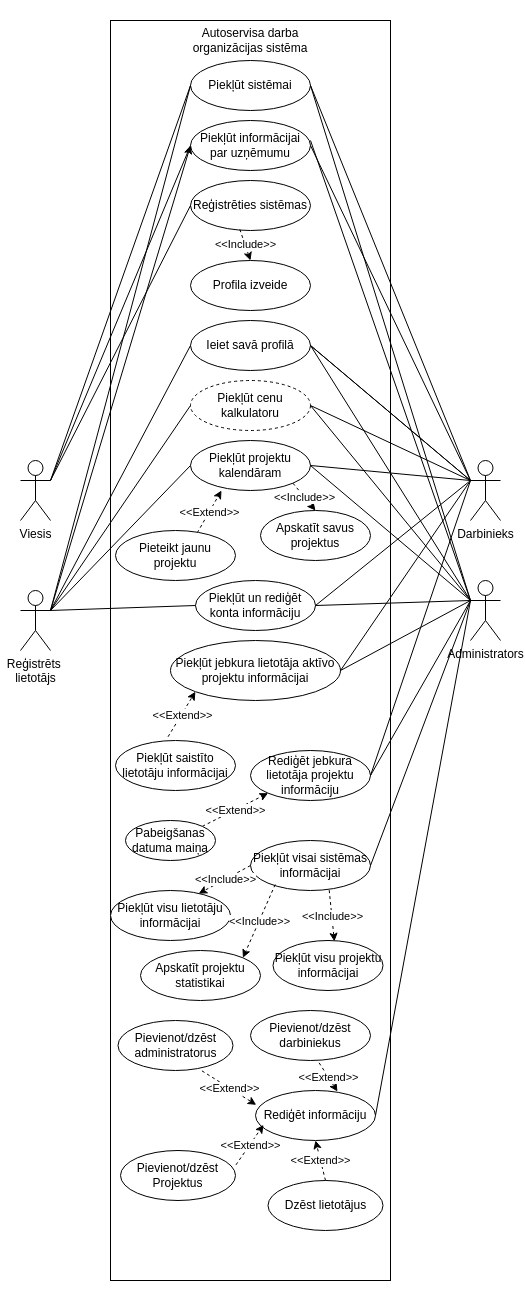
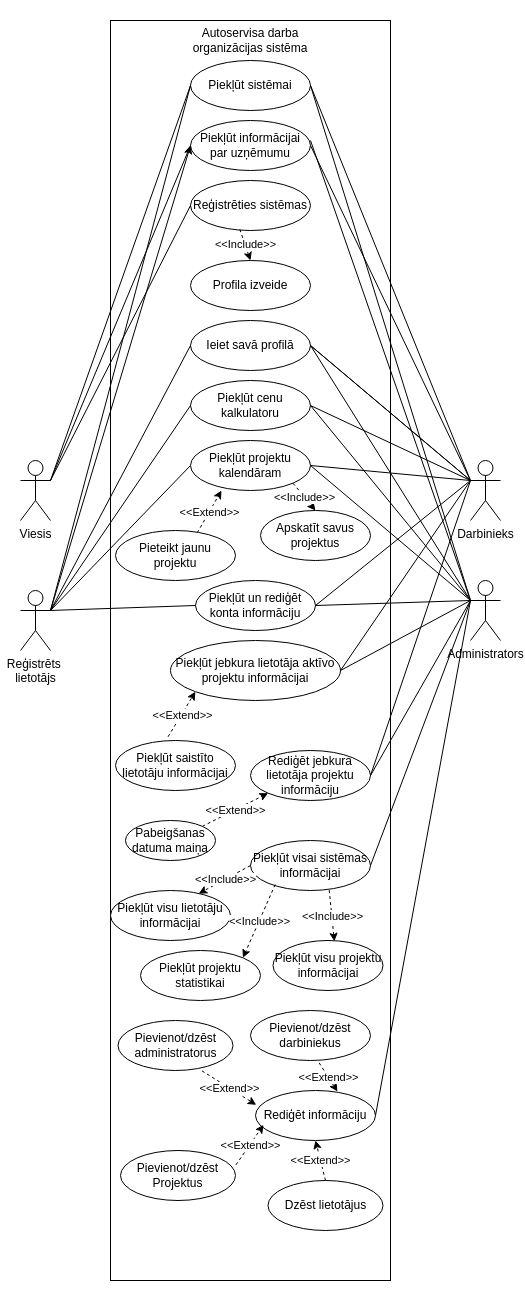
  <mxCell id="0" />
  <mxCell id="1" parent="0" />
  <mxCell id="2" value="Viesis" style="shape=umlActor;verticalLabelPosition=bottom;verticalAlign=top;html=1;outlineConnect=0;" parent="1" vertex="1"><mxGeometry x="20" y="460" width="30" height="60" as="geometry" /></mxCell>
  <mxCell id="3" value="Reģistrēts&amp;nbsp;&lt;div&gt;lietotājs&lt;/div&gt;" style="shape=umlActor;verticalLabelPosition=bottom;verticalAlign=top;html=1;outlineConnect=0;" parent="1" vertex="1"><mxGeometry x="20" y="590" width="30" height="60" as="geometry" /></mxCell>
  <mxCell id="4" value="Administrators" style="shape=umlActor;verticalLabelPosition=bottom;verticalAlign=top;html=1;outlineConnect=0;" parent="1" vertex="1"><mxGeometry x="470" y="580" width="30" height="60" as="geometry" /></mxCell>
  <mxCell id="5" value="Darbinieks" style="shape=umlActor;verticalLabelPosition=bottom;verticalAlign=top;html=1;outlineConnect=0;" parent="1" vertex="1"><mxGeometry x="470" y="460" width="30" height="60" as="geometry" /></mxCell>
  <mxCell id="6" value="" style="rounded=0;whiteSpace=wrap;html=1;fillColor=none;" parent="1" vertex="1"><mxGeometry x="110" width="280" height="1260" as="geometry" y="20" /></mxCell>
  <mxCell id="7" value="Autoservisa darba organizācijas sistēma" style="text;html=1;align=center;verticalAlign=middle;whiteSpace=wrap;rounded=0;" parent="1" vertex="1"><mxGeometry x="170" width="160" height="40" as="geometry" y="20" /></mxCell>
  <mxCell id="8" value="Piekļūt sistēmai" style="ellipse;whiteSpace=wrap;html=1;" parent="1" vertex="1"><mxGeometry x="190" y="60" width="120" height="50" as="geometry" /></mxCell>
  <mxCell id="9" value="" style="endArrow=none;html=1;rounded=0;entryX=0;entryY=0.5;entryDx=0;entryDy=0;" parent="1" target="8" edge="1"><mxGeometry width="50" height="50" relative="1" as="geometry"><mxPoint x="50" y="480" as="sourcePoint" /><mxPoint x="300" y="570" as="targetPoint" /></mxGeometry></mxCell>
  <mxCell id="10" value="" style="endArrow=none;html=1;rounded=0;entryX=0;entryY=0.5;entryDx=0;entryDy=0;exitX=1;exitY=0.333;exitDx=0;exitDy=0;exitPerimeter=0;" parent="1" source="3" target="8" edge="1"><mxGeometry width="50" height="50" relative="1" as="geometry"><mxPoint x="250" y="620" as="sourcePoint" /><mxPoint x="300" y="570" as="targetPoint" /></mxGeometry></mxCell>
  <mxCell id="11" value="Piekļūt informācijai par uzņēmumu" style="ellipse;whiteSpace=wrap;html=1;" parent="1" vertex="1"><mxGeometry x="190" y="120" width="120" height="50" as="geometry" /></mxCell>
  <mxCell id="12" value="" style="endArrow=classic;html=1;rounded=0;entryX=0;entryY=0.5;entryDx=0;entryDy=0;exitX=1;exitY=0.333;exitDx=0;exitDy=0;exitPerimeter=0;" parent="1" source="3" target="11" edge="1"><mxGeometry width="50" height="50" relative="1" as="geometry"><mxPoint x="70" y="610" as="sourcePoint" /><mxPoint x="300" y="570" as="targetPoint" /></mxGeometry></mxCell>
  <mxCell id="13" value="" style="endArrow=none;html=1;rounded=0;entryX=0;entryY=0.5;entryDx=0;entryDy=0;" parent="1" target="11" edge="1"><mxGeometry width="50" height="50" relative="1" as="geometry"><mxPoint x="50" y="480" as="sourcePoint" /><mxPoint x="210" y="345" as="targetPoint" /></mxGeometry></mxCell>
  <mxCell id="14" value="" style="endArrow=none;html=1;rounded=0;entryX=1;entryY=0.5;entryDx=0;entryDy=0;exitX=0;exitY=0.333;exitDx=0;exitDy=0;exitPerimeter=0;" parent="1" source="5" target="8" edge="1"><mxGeometry width="50" height="50" relative="1" as="geometry"><mxPoint x="250" y="320" as="sourcePoint" /><mxPoint x="300" y="270" as="targetPoint" /></mxGeometry></mxCell>
  <mxCell id="15" value="" style="endArrow=none;html=1;rounded=0;entryX=1;entryY=0.5;entryDx=0;entryDy=0;" parent="1" target="11" edge="1"><mxGeometry width="50" height="50" relative="1" as="geometry"><mxPoint x="470" y="480" as="sourcePoint" /><mxPoint x="300" y="270" as="targetPoint" /></mxGeometry></mxCell>
  <mxCell id="16" value="" style="endArrow=none;html=1;rounded=0;exitX=0;exitY=0.333;exitDx=0;exitDy=0;exitPerimeter=0;entryX=1;entryY=0.4;entryDx=0;entryDy=0;entryPerimeter=0;" parent="1" source="4" target="11" edge="1"><mxGeometry width="50" height="50" relative="1" as="geometry"><mxPoint x="250" y="320" as="sourcePoint" /><mxPoint x="300" y="270" as="targetPoint" /></mxGeometry></mxCell>
  <mxCell id="17" value="" style="endArrow=none;html=1;rounded=0;exitX=0;exitY=0.333;exitDx=0;exitDy=0;exitPerimeter=0;entryX=1;entryY=0.5;entryDx=0;entryDy=0;" parent="1" source="4" target="8" edge="1"><mxGeometry width="50" height="50" relative="1" as="geometry"><mxPoint x="250" y="320" as="sourcePoint" /><mxPoint x="320" y="200" as="targetPoint" /></mxGeometry></mxCell>
  <mxCell id="18" value="Reģistrēties sistēmas" style="ellipse;whiteSpace=wrap;html=1;" parent="1" vertex="1"><mxGeometry x="190" y="180" width="120" height="50" as="geometry" /></mxCell>
  <mxCell id="19" value="" style="endArrow=none;html=1;rounded=0;entryX=0;entryY=0.5;entryDx=0;entryDy=0;exitX=1;exitY=0.333;exitDx=0;exitDy=0;exitPerimeter=0;" parent="1" source="2" target="18" edge="1"><mxGeometry width="50" height="50" relative="1" as="geometry"><mxPoint x="70" y="480" as="sourcePoint" /><mxPoint x="340" y="430" as="targetPoint" /></mxGeometry></mxCell>
  <mxCell id="20" value="Profila izveide" style="ellipse;whiteSpace=wrap;html=1;" parent="1" vertex="1"><mxGeometry x="190" y="260" width="120" height="50" as="geometry" /></mxCell>
  <mxCell id="21" value="" style="endArrow=classic;html=1;rounded=0;dashed=1;entryX=0.5;entryY=0;entryDx=0;entryDy=0;exitX=0.411;exitY=0.977;exitDx=0;exitDy=0;exitPerimeter=0;" parent="1" source="18" target="20" edge="1"><mxGeometry relative="1" as="geometry"><mxPoint x="260" y="450" as="sourcePoint" /><mxPoint x="360" y="450" as="targetPoint" /></mxGeometry></mxCell>
  <mxCell id="22" value="&amp;lt;&amp;lt;Include&amp;gt;&amp;gt;" style="edgeLabel;resizable=0;html=1;;align=center;verticalAlign=middle;" parent="21" connectable="0" vertex="1"><mxGeometry relative="1" as="geometry" /></mxCell>
  <mxCell id="23" value="Ieiet savā profilā" style="ellipse;whiteSpace=wrap;html=1;" parent="1" vertex="1"><mxGeometry x="190" y="320" width="120" height="50" as="geometry" /></mxCell>
  <mxCell id="24" value="" style="endArrow=none;html=1;rounded=0;exitX=1;exitY=0.333;exitDx=0;exitDy=0;exitPerimeter=0;entryX=0;entryY=0.5;entryDx=0;entryDy=0;" parent="1" source="3" target="23" edge="1"><mxGeometry width="50" height="50" relative="1" as="geometry"><mxPoint x="290" y="580" as="sourcePoint" /><mxPoint x="340" y="530" as="targetPoint" /></mxGeometry></mxCell>
  <mxCell id="25" value="" style="endArrow=none;html=1;rounded=0;entryX=1;entryY=0.5;entryDx=0;entryDy=0;exitX=0;exitY=0.333;exitDx=0;exitDy=0;exitPerimeter=0;" parent="1" source="5" target="23" edge="1"><mxGeometry width="50" height="50" relative="1" as="geometry"><mxPoint x="290" y="580" as="sourcePoint" /><mxPoint x="340" y="530" as="targetPoint" /></mxGeometry></mxCell>
  <mxCell id="26" value="" style="endArrow=none;html=1;rounded=0;exitX=1;exitY=0.5;exitDx=0;exitDy=0;" parent="1" source="23" edge="1"><mxGeometry width="50" height="50" relative="1" as="geometry"><mxPoint x="320" y="490" as="sourcePoint" /><mxPoint x="470" y="600" as="targetPoint" /></mxGeometry></mxCell>
- <mxCell id="27" value="Piekļūt cenu kalkulatoru" style="ellipse;whiteSpace=wrap;html=1;dashed=1;" parent="1" vertex="1"><mxGeometry x="190" y="380" width="120" height="50" as="geometry" /></mxCell>
+ <mxCell id="27" value="Piekļūt cenu kalkulatoru" style="ellipse;whiteSpace=wrap;html=1;" parent="1" vertex="1"><mxGeometry x="190" y="380" width="120" height="50" as="geometry" /></mxCell>
  <mxCell id="28" value="" style="endArrow=none;html=1;rounded=0;exitX=1;exitY=0.333;exitDx=0;exitDy=0;exitPerimeter=0;entryX=0;entryY=0.5;entryDx=0;entryDy=0;" parent="1" source="3" target="27" edge="1"><mxGeometry width="50" height="50" relative="1" as="geometry"><mxPoint x="290" y="580" as="sourcePoint" /><mxPoint x="200" y="570" as="targetPoint" /></mxGeometry></mxCell>
  <mxCell id="29" value="" style="endArrow=none;html=1;rounded=0;exitX=0;exitY=0.333;exitDx=0;exitDy=0;exitPerimeter=0;entryX=1;entryY=0.5;entryDx=0;entryDy=0;" parent="1" source="4" target="27" edge="1"><mxGeometry width="50" height="50" relative="1" as="geometry"><mxPoint x="290" y="580" as="sourcePoint" /><mxPoint x="340" y="530" as="targetPoint" /></mxGeometry></mxCell>
  <mxCell id="30" value="" style="endArrow=none;html=1;rounded=0;exitX=1;exitY=0.5;exitDx=0;exitDy=0;" parent="1" source="23" edge="1"><mxGeometry width="50" height="50" relative="1" as="geometry"><mxPoint x="290" y="580" as="sourcePoint" /><mxPoint x="470" y="480" as="targetPoint" /></mxGeometry></mxCell>
  <mxCell id="31" value="Piekļūt projektu kalendāram" style="ellipse;whiteSpace=wrap;html=1;" parent="1" vertex="1"><mxGeometry x="190" y="440" width="120" height="50" as="geometry" /></mxCell>
  <mxCell id="32" value="" style="endArrow=classic;html=1;rounded=0;dashed=1;entryX=0.433;entryY=0.96;entryDx=0;entryDy=0;entryPerimeter=0;exitX=0.681;exitY=0.047;exitDx=0;exitDy=0;exitPerimeter=0;" parent="1" edge="1" source="34"><mxGeometry relative="1" as="geometry"><mxPoint x="200" y="520" as="sourcePoint" /><mxPoint x="221" y="490" as="targetPoint" /></mxGeometry></mxCell>
  <mxCell id="33" value="&amp;lt;&amp;lt;Extend&amp;gt;&amp;gt;" style="edgeLabel;resizable=0;html=1;;align=center;verticalAlign=middle;" parent="32" connectable="0" vertex="1"><mxGeometry relative="1" as="geometry" /></mxCell>
  <mxCell id="34" value="Pieteikt jaunu projektu" style="ellipse;whiteSpace=wrap;html=1;" parent="1" vertex="1"><mxGeometry x="115" y="530" width="120" height="50" as="geometry" /></mxCell>
  <mxCell id="35" value="" style="endArrow=none;html=1;rounded=0;exitX=1;exitY=0.333;exitDx=0;exitDy=0;exitPerimeter=0;entryX=0;entryY=0.5;entryDx=0;entryDy=0;" parent="1" source="3" target="31" edge="1"><mxGeometry width="50" height="50" relative="1" as="geometry"><mxPoint x="290" y="680" as="sourcePoint" /><mxPoint x="340" y="630" as="targetPoint" /></mxGeometry></mxCell>
  <mxCell id="36" value="" style="endArrow=none;html=1;rounded=0;exitX=1;exitY=0.5;exitDx=0;exitDy=0;" parent="1" source="31" edge="1"><mxGeometry width="50" height="50" relative="1" as="geometry"><mxPoint x="290" y="680" as="sourcePoint" /><mxPoint x="470" y="480" as="targetPoint" /></mxGeometry></mxCell>
  <mxCell id="37" value="" style="endArrow=none;html=1;rounded=0;exitX=1;exitY=0.5;exitDx=0;exitDy=0;" parent="1" source="27" edge="1"><mxGeometry width="50" height="50" relative="1" as="geometry"><mxPoint x="290" y="680" as="sourcePoint" /><mxPoint x="470" y="480" as="targetPoint" /></mxGeometry></mxCell>
  <mxCell id="38" value="" style="endArrow=none;html=1;rounded=0;exitX=1;exitY=0.5;exitDx=0;exitDy=0;entryX=0;entryY=0.333;entryDx=0;entryDy=0;entryPerimeter=0;" parent="1" source="31" target="4" edge="1"><mxGeometry width="50" height="50" relative="1" as="geometry"><mxPoint x="290" y="680" as="sourcePoint" /><mxPoint x="440" y="600" as="targetPoint" /></mxGeometry></mxCell>
  <mxCell id="39" value="Apskatīt savus projektus" style="ellipse;whiteSpace=wrap;html=1;" parent="1" vertex="1"><mxGeometry x="260" y="510" width="110" height="50" as="geometry" /></mxCell>
  <mxCell id="40" value="" style="endArrow=classic;html=1;rounded=0;dashed=1;exitX=1;exitY=1;exitDx=0;exitDy=0;entryX=0.5;entryY=0;entryDx=0;entryDy=0;" parent="1" source="31" target="39" edge="1"><mxGeometry relative="1" as="geometry"><mxPoint x="268" y="530" as="sourcePoint" /><mxPoint x="280" y="495" as="targetPoint" /></mxGeometry></mxCell>
  <mxCell id="41" value="&amp;lt;&amp;lt;Include&amp;gt;&amp;gt;" style="edgeLabel;resizable=0;html=1;;align=center;verticalAlign=middle;" parent="40" connectable="0" vertex="1"><mxGeometry relative="1" as="geometry" /></mxCell>
  <mxCell id="42" value="Piekļūt un rediģēt konta informāciju" style="ellipse;whiteSpace=wrap;html=1;" parent="1" vertex="1"><mxGeometry x="195" y="580" width="120" height="50" as="geometry" /></mxCell>
  <mxCell id="43" value="" style="endArrow=none;html=1;rounded=0;exitX=1;exitY=0.333;exitDx=0;exitDy=0;exitPerimeter=0;entryX=0;entryY=0.5;entryDx=0;entryDy=0;" parent="1" source="3" target="42" edge="1"><mxGeometry width="50" height="50" relative="1" as="geometry"><mxPoint x="290" y="680" as="sourcePoint" /><mxPoint x="340" y="630" as="targetPoint" /></mxGeometry></mxCell>
  <mxCell id="44" value="" style="endArrow=none;html=1;rounded=0;exitX=1;exitY=0.5;exitDx=0;exitDy=0;" parent="1" source="42" edge="1"><mxGeometry width="50" height="50" relative="1" as="geometry"><mxPoint x="290" y="680" as="sourcePoint" /><mxPoint x="470" y="480" as="targetPoint" /></mxGeometry></mxCell>
  <mxCell id="45" value="" style="endArrow=none;html=1;rounded=0;exitX=1;exitY=0.5;exitDx=0;exitDy=0;" parent="1" source="42" edge="1"><mxGeometry width="50" height="50" relative="1" as="geometry"><mxPoint x="290" y="680" as="sourcePoint" /><mxPoint x="470" y="600" as="targetPoint" /></mxGeometry></mxCell>
  <mxCell id="46" value="Piekļūt jebkura lietotāja aktīvo projektu informācijai" style="ellipse;whiteSpace=wrap;html=1;" parent="1" vertex="1"><mxGeometry x="170" y="640" width="170" height="60" as="geometry" /></mxCell>
  <mxCell id="47" value="" style="endArrow=none;html=1;rounded=0;exitX=1;exitY=0.5;exitDx=0;exitDy=0;" parent="1" source="46" edge="1"><mxGeometry width="50" height="50" relative="1" as="geometry"><mxPoint x="280" y="630" as="sourcePoint" /><mxPoint x="470" y="480" as="targetPoint" /></mxGeometry></mxCell>
  <mxCell id="48" value="" style="endArrow=none;html=1;rounded=0;exitX=1;exitY=0.5;exitDx=0;exitDy=0;" parent="1" source="46" edge="1"><mxGeometry width="50" height="50" relative="1" as="geometry"><mxPoint x="280" y="630" as="sourcePoint" /><mxPoint x="470" y="600" as="targetPoint" /></mxGeometry></mxCell>
  <mxCell id="49" value="Rediģēt jebkura lietotāja projektu informāciju" style="ellipse;whiteSpace=wrap;html=1;" parent="1" vertex="1"><mxGeometry x="250" y="750" width="120" height="50" as="geometry" /></mxCell>
  <mxCell id="50" value="" style="endArrow=none;html=1;rounded=0;exitX=1;exitY=0.5;exitDx=0;exitDy=0;" parent="1" source="49" edge="1"><mxGeometry width="50" height="50" relative="1" as="geometry"><mxPoint x="280" y="710" as="sourcePoint" /><mxPoint x="470" y="480" as="targetPoint" /></mxGeometry></mxCell>
  <mxCell id="51" value="" style="endArrow=none;html=1;rounded=0;exitX=1;exitY=0.5;exitDx=0;exitDy=0;" parent="1" source="49" edge="1"><mxGeometry width="50" height="50" relative="1" as="geometry"><mxPoint x="280" y="710" as="sourcePoint" /><mxPoint x="470" y="600" as="targetPoint" /></mxGeometry></mxCell>
  <mxCell id="52" value="" style="endArrow=classic;html=1;rounded=0;dashed=1;entryX=0;entryY=1;entryDx=0;entryDy=0;exitX=1;exitY=0;exitDx=0;exitDy=0;" parent="1" source="54" target="49" edge="1"><mxGeometry relative="1" as="geometry"><mxPoint x="169" y="840" as="sourcePoint" /><mxPoint x="190" y="810" as="targetPoint" /></mxGeometry></mxCell>
  <mxCell id="53" value="&amp;lt;&amp;lt;Extend&amp;gt;&amp;gt;" style="edgeLabel;resizable=0;html=1;;align=center;verticalAlign=middle;" parent="52" connectable="0" vertex="1"><mxGeometry relative="1" as="geometry" /></mxCell>
  <mxCell id="54" value="Pabeigšanas datuma maiņa" style="ellipse;whiteSpace=wrap;html=1;" parent="1" vertex="1"><mxGeometry x="125" y="820" width="90" height="40" as="geometry" /></mxCell>
  <mxCell id="55" value="Piekļūt saistīto lietotāju informācijai" style="ellipse;whiteSpace=wrap;html=1;" parent="1" vertex="1"><mxGeometry x="115" y="740" width="120" height="50" as="geometry" /></mxCell>
  <mxCell id="56" value="" style="endArrow=classic;html=1;rounded=0;dashed=1;exitX=0.438;exitY=-0.075;exitDx=0;exitDy=0;exitPerimeter=0;entryX=0;entryY=1;entryDx=0;entryDy=0;" parent="1" source="55" target="46" edge="1"><mxGeometry relative="1" as="geometry"><mxPoint x="169" y="770" as="sourcePoint" /><mxPoint x="200" y="760" as="targetPoint" /></mxGeometry></mxCell>
  <mxCell id="57" value="&amp;lt;&amp;lt;Extend&amp;gt;&amp;gt;" style="edgeLabel;resizable=0;html=1;;align=center;verticalAlign=middle;" parent="56" connectable="0" vertex="1"><mxGeometry relative="1" as="geometry" /></mxCell>
  <mxCell id="58" value="Piekļūt visai sistēmas informācijai" style="ellipse;whiteSpace=wrap;html=1;" parent="1" vertex="1"><mxGeometry x="250" y="840" width="120" height="50" as="geometry" /></mxCell>
  <mxCell id="59" value="" style="endArrow=none;html=1;rounded=0;exitX=1;exitY=0.5;exitDx=0;exitDy=0;" parent="1" source="58" edge="1"><mxGeometry width="50" height="50" relative="1" as="geometry"><mxPoint x="280" y="880" as="sourcePoint" /><mxPoint x="470" y="600" as="targetPoint" /></mxGeometry></mxCell>
  <mxCell id="60" value="" style="endArrow=classic;html=1;rounded=0;dashed=1;entryX=0.735;entryY=0.063;entryDx=0;entryDy=0;exitX=0;exitY=0.5;exitDx=0;exitDy=0;entryPerimeter=0;" parent="1" source="58" target="62" edge="1"><mxGeometry relative="1" as="geometry"><mxPoint x="370" y="920" as="sourcePoint" /><mxPoint x="325" y="900" as="targetPoint" /></mxGeometry></mxCell>
  <mxCell id="61" value="&amp;lt;&amp;lt;Include&amp;gt;&amp;gt;" style="edgeLabel;resizable=0;html=1;;align=center;verticalAlign=middle;" parent="60" connectable="0" vertex="1"><mxGeometry relative="1" as="geometry" /></mxCell>
  <mxCell id="62" value="Piekļūt visu lietotāju informācijai" style="ellipse;whiteSpace=wrap;html=1;" parent="1" vertex="1"><mxGeometry x="110" y="890" width="120" height="50" as="geometry" /></mxCell>
  <mxCell id="63" value="" style="endArrow=classic;html=1;rounded=0;dashed=1;entryX=1;entryY=0;entryDx=0;entryDy=0;exitX=0.206;exitY=0.88;exitDx=0;exitDy=0;exitPerimeter=0;" parent="1" source="58" target="65" edge="1"><mxGeometry relative="1" as="geometry"><mxPoint x="380" y="930" as="sourcePoint" /><mxPoint x="260" y="885" as="targetPoint" /></mxGeometry></mxCell>
  <mxCell id="64" value="&amp;lt;&amp;lt;Include&amp;gt;&amp;gt;" style="edgeLabel;resizable=0;html=1;;align=center;verticalAlign=middle;" parent="63" connectable="0" vertex="1"><mxGeometry relative="1" as="geometry" /></mxCell>
- <mxCell id="65" value="Apskatīt projektu statistikai" style="ellipse;whiteSpace=wrap;html=1;" parent="1" vertex="1"><mxGeometry x="140" y="950" width="120" height="50" as="geometry" /></mxCell>
+ <mxCell id="65" value="Piekļūt projektu statistikai" style="ellipse;whiteSpace=wrap;html=1;" parent="1" vertex="1"><mxGeometry x="140" y="950" width="120" height="50" as="geometry" /></mxCell>
  <mxCell id="66" value="" style="endArrow=classic;html=1;rounded=0;dashed=1;entryX=0.558;entryY=0.017;entryDx=0;entryDy=0;exitX=0.656;exitY=0.993;exitDx=0;exitDy=0;entryPerimeter=0;exitPerimeter=0;" parent="1" source="58" target="68" edge="1"><mxGeometry relative="1" as="geometry"><mxPoint x="242" y="977" as="sourcePoint" /><mxPoint x="289" y="915" as="targetPoint" /></mxGeometry></mxCell>
  <mxCell id="67" value="&amp;lt;&amp;lt;Include&amp;gt;&amp;gt;" style="edgeLabel;resizable=0;html=1;;align=center;verticalAlign=middle;" parent="66" connectable="0" vertex="1"><mxGeometry relative="1" as="geometry" /></mxCell>
  <mxCell id="68" value="Piekļūt visu projektu informācijai" style="ellipse;whiteSpace=wrap;html=1;" parent="1" vertex="1"><mxGeometry x="272.5" y="940" width="110" height="50" as="geometry" /></mxCell>
  <mxCell id="69" value="Rediģēt informāciju" style="ellipse;whiteSpace=wrap;html=1;" parent="1" vertex="1"><mxGeometry x="255" y="1090" width="120" height="50" as="geometry" /></mxCell>
  <mxCell id="70" value="" style="endArrow=none;html=1;rounded=0;exitX=1;exitY=0.5;exitDx=0;exitDy=0;" parent="1" source="69" edge="1"><mxGeometry width="50" height="50" relative="1" as="geometry"><mxPoint x="280" y="970" as="sourcePoint" /><mxPoint x="470" y="600" as="targetPoint" /></mxGeometry></mxCell>
  <mxCell id="71" value="" style="endArrow=classic;html=1;rounded=0;dashed=1;entryX=0.006;entryY=0.287;entryDx=0;entryDy=0;exitX=0.73;exitY=1.007;exitDx=0;exitDy=0;entryPerimeter=0;exitPerimeter=0;" parent="1" source="73" target="69" edge="1"><mxGeometry relative="1" as="geometry"><mxPoint x="163" y="1131" as="sourcePoint" /><mxPoint x="170" y="1080" as="targetPoint" /></mxGeometry></mxCell>
  <mxCell id="72" value="&amp;lt;&amp;lt;Extend&amp;gt;&amp;gt;" style="edgeLabel;resizable=0;html=1;;align=center;verticalAlign=middle;" parent="71" connectable="0" vertex="1"><mxGeometry relative="1" as="geometry" /></mxCell>
  <mxCell id="73" value="Pievienot/dzēst administratorus" style="ellipse;whiteSpace=wrap;html=1;" parent="1" vertex="1"><mxGeometry x="117.5" y="1020" width="115" height="50" as="geometry" /></mxCell>
  <mxCell id="74" value="Pievienot/dzēst darbiniekus" style="ellipse;whiteSpace=wrap;html=1;" parent="1" vertex="1"><mxGeometry x="250" y="1010" width="120" height="50" as="geometry" /></mxCell>
  <mxCell id="75" value="" style="endArrow=classic;html=1;rounded=0;dashed=1;entryX=0.683;entryY=0.02;entryDx=0;entryDy=0;exitX=0.572;exitY=1.047;exitDx=0;exitDy=0;entryPerimeter=0;exitPerimeter=0;" parent="1" source="74" target="69" edge="1"><mxGeometry relative="1" as="geometry"><mxPoint x="203" y="1181" as="sourcePoint" /><mxPoint x="252" y="1150" as="targetPoint" /></mxGeometry></mxCell>
  <mxCell id="76" value="&amp;lt;&amp;lt;Extend&amp;gt;&amp;gt;" style="edgeLabel;resizable=0;html=1;;align=center;verticalAlign=middle;" parent="75" connectable="0" vertex="1"><mxGeometry relative="1" as="geometry" /></mxCell>
  <mxCell id="77" value="Pievienot/dzēst Projektus" style="ellipse;whiteSpace=wrap;html=1;" parent="1" vertex="1"><mxGeometry x="120" y="1150" width="115" height="50" as="geometry" /></mxCell>
  <mxCell id="78" value="" style="endArrow=classic;html=1;rounded=0;dashed=1;entryX=0.067;entryY=0.687;entryDx=0;entryDy=0;exitX=1.004;exitY=0.287;exitDx=0;exitDy=0;exitPerimeter=0;entryPerimeter=0;" parent="1" source="77" target="69" edge="1"><mxGeometry relative="1" as="geometry"><mxPoint x="205" y="1131" as="sourcePoint" /><mxPoint x="292" y="1100" as="targetPoint" /></mxGeometry></mxCell>
  <mxCell id="79" value="&amp;lt;&amp;lt;Extend&amp;gt;&amp;gt;" style="edgeLabel;resizable=0;html=1;;align=center;verticalAlign=middle;" parent="78" connectable="0" vertex="1"><mxGeometry relative="1" as="geometry" /></mxCell>
  <mxCell id="80" value="Dzēst lietotājus" style="ellipse;whiteSpace=wrap;html=1;" parent="1" vertex="1"><mxGeometry x="267.5" y="1180" width="115" height="50" as="geometry" /></mxCell>
  <mxCell id="81" value="" style="endArrow=classic;html=1;rounded=0;dashed=1;entryX=0.5;entryY=1;entryDx=0;entryDy=0;exitX=0.5;exitY=0;exitDx=0;exitDy=0;" parent="1" source="80" target="69" edge="1"><mxGeometry relative="1" as="geometry"><mxPoint x="248" y="1180" as="sourcePoint" /><mxPoint x="340" y="1110" as="targetPoint" /></mxGeometry></mxCell>
  <mxCell id="82" value="&amp;lt;&amp;lt;Extend&amp;gt;&amp;gt;" style="edgeLabel;resizable=0;html=1;;align=center;verticalAlign=middle;" parent="81" connectable="0" vertex="1"><mxGeometry relative="1" as="geometry" /></mxCell>
